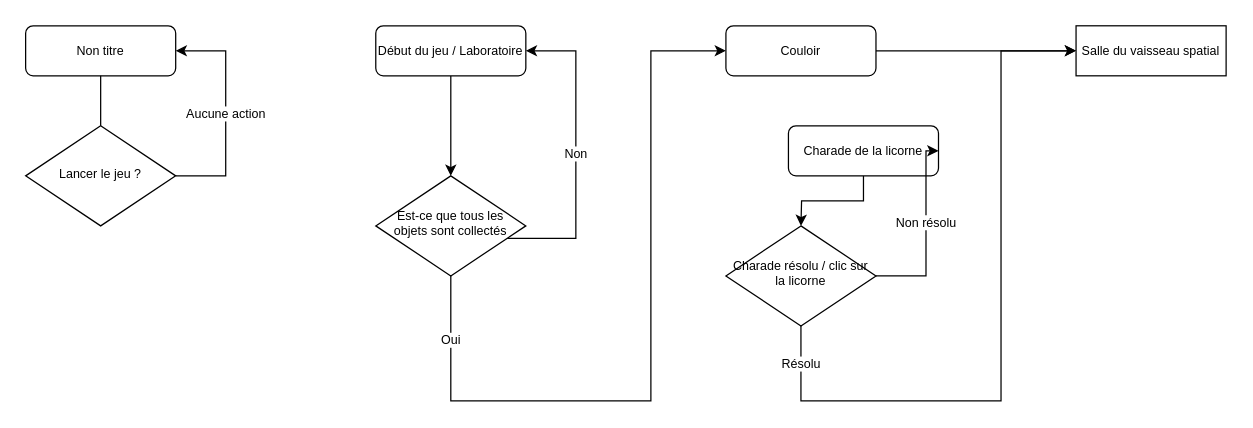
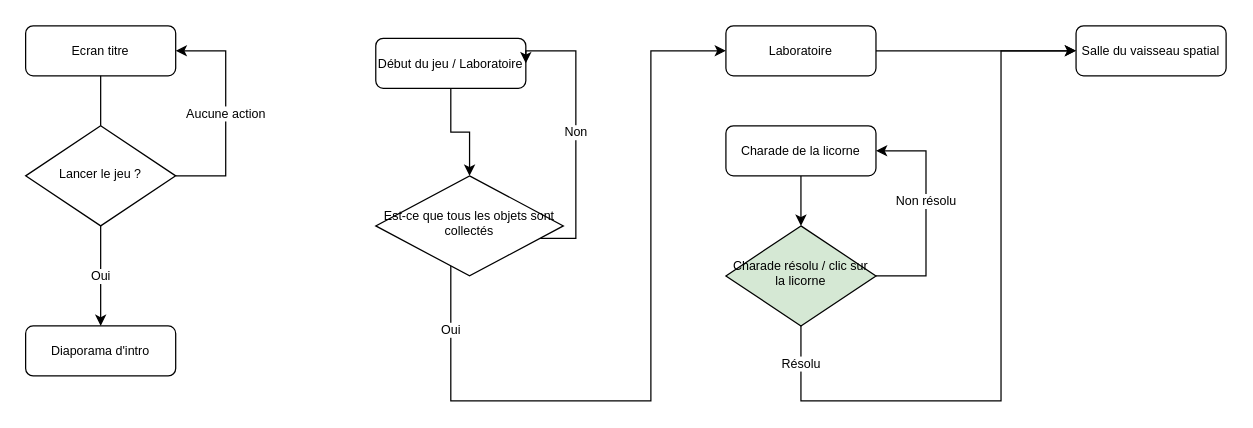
  <mxCell id="0" />
  <mxCell id="1" parent="0" />
- <mxCell id="3" value="Non titre" style="rounded=1;whiteSpace=wrap;html=1;fontSize=10;glass=0;strokeWidth=1;shadow=0;" parent="1" vertex="1"><mxGeometry x="20" y="20" width="120" height="40" as="geometry" /></mxCell>
+ <mxCell id="2" value="Oui" style="edgeStyle=orthogonalEdgeStyle;rounded=0;orthogonalLoop=1;jettySize=auto;html=1;entryX=0.5;entryY=0;entryDx=0;entryDy=0;startArrow=none;fontSize=10;" edge="1" parent="1" source="7" target="4"><mxGeometry relative="1" as="geometry"><Array as="points"><mxPoint x="80" y="200" /><mxPoint x="80" y="200" /></Array></mxGeometry></mxCell>
+ <mxCell id="3" value="Ecran titre" style="rounded=1;whiteSpace=wrap;html=1;fontSize=10;glass=0;strokeWidth=1;shadow=0;" parent="1" vertex="1"><mxGeometry x="20" y="20" width="120" height="40" as="geometry" /></mxCell>
+ <mxCell id="4" value="Diaporama d'intro" style="rounded=1;whiteSpace=wrap;html=1;fontSize=10;glass=0;strokeWidth=1;shadow=0;" vertex="1" parent="1"><mxGeometry x="20" y="260" width="120" height="40" as="geometry" /></mxCell>
  <mxCell id="5" value="" style="edgeStyle=orthogonalEdgeStyle;rounded=0;orthogonalLoop=1;jettySize=auto;html=1;entryX=0.5;entryY=0;entryDx=0;entryDy=0;endArrow=none;fontSize=10;" edge="1" parent="1" source="3" target="7"><mxGeometry relative="1" as="geometry"><mxPoint x="80" y="60" as="sourcePoint" /><mxPoint x="80" y="270" as="targetPoint" /></mxGeometry></mxCell>
  <mxCell id="6" value="Aucune action" style="edgeStyle=orthogonalEdgeStyle;rounded=0;orthogonalLoop=1;jettySize=auto;html=1;entryX=1;entryY=0.5;entryDx=0;entryDy=0;fontSize=10;" edge="1" parent="1" source="7" target="3"><mxGeometry relative="1" as="geometry"><Array as="points"><mxPoint x="180" y="140" /><mxPoint x="180" y="40" /></Array></mxGeometry></mxCell>
  <mxCell id="7" value="Lancer le jeu ?" style="rhombus;whiteSpace=wrap;html=1;shadow=0;fontFamily=Helvetica;fontSize=10;align=center;strokeWidth=1;spacing=6;spacingTop=-4;" vertex="1" parent="1"><mxGeometry x="20" y="100" width="120" height="80" as="geometry" /></mxCell>
  <mxCell id="8" style="edgeStyle=orthogonalEdgeStyle;rounded=0;orthogonalLoop=1;jettySize=auto;html=1;entryX=0.5;entryY=0;entryDx=0;entryDy=0;fontSize=10;" edge="1" parent="1" source="9" target="12"><mxGeometry relative="1" as="geometry" /></mxCell>
- <mxCell id="9" value="Début du jeu / Laboratoire" style="rounded=1;whiteSpace=wrap;html=1;fontSize=10;glass=0;strokeWidth=1;shadow=0;" vertex="1" parent="1"><mxGeometry x="300" y="20" width="120" height="40" as="geometry" /></mxCell>
+ <mxCell id="9" value="Début du jeu / Laboratoire" style="rounded=1;whiteSpace=wrap;html=1;fontSize=10;glass=0;strokeWidth=1;shadow=0;" vertex="1" parent="1"><mxGeometry x="300" y="30" width="120" height="40" as="geometry" /></mxCell>
  <mxCell id="10" value="Non" style="edgeStyle=orthogonalEdgeStyle;rounded=0;orthogonalLoop=1;jettySize=auto;html=1;entryX=1;entryY=0.5;entryDx=0;entryDy=0;fontSize=10;" edge="1" parent="1" source="12" target="9"><mxGeometry relative="1" as="geometry"><Array as="points"><mxPoint x="460" y="190" /><mxPoint x="460" y="40" /></Array></mxGeometry></mxCell>
  <mxCell id="11" value="Oui" style="edgeStyle=orthogonalEdgeStyle;rounded=0;orthogonalLoop=1;jettySize=auto;html=1;fontSize=10;entryX=0;entryY=0.5;entryDx=0;entryDy=0;" edge="1" parent="1" source="12" target="14"><mxGeometry x="-0.831" relative="1" as="geometry"><mxPoint x="360" y="320" as="targetPoint" /><Array as="points"><mxPoint x="360" y="320" /><mxPoint x="520" y="320" /><mxPoint x="520" y="40" /></Array><mxPoint as="offset" /></mxGeometry></mxCell>
- <mxCell id="12" value="Est-ce que tous les objets sont collectés" style="rhombus;whiteSpace=wrap;html=1;shadow=0;fontFamily=Helvetica;fontSize=10;align=center;strokeWidth=1;spacing=6;spacingTop=-4;" vertex="1" parent="1"><mxGeometry x="300" y="140" width="120" height="80" as="geometry" /></mxCell>
+ <mxCell id="12" value="Est-ce que tous les objets sont collectés" style="rhombus;whiteSpace=wrap;html=1;shadow=0;fontFamily=Helvetica;fontSize=10;align=center;strokeWidth=1;spacing=6;spacingTop=-4;" vertex="1" parent="1"><mxGeometry x="300" y="140" width="150" height="80" as="geometry" /></mxCell>
  <mxCell id="13" style="edgeStyle=orthogonalEdgeStyle;rounded=0;orthogonalLoop=1;jettySize=auto;html=1;fontSize=10;" edge="1" parent="1" source="14" target="21"><mxGeometry relative="1" as="geometry"><mxPoint x="640" y="100" as="targetPoint" /></mxGeometry></mxCell>
- <mxCell id="14" value="Couloir" style="rounded=1;whiteSpace=wrap;html=1;fontSize=10;glass=0;strokeWidth=1;shadow=0;" vertex="1" parent="1"><mxGeometry x="580" y="20" width="120" height="40" as="geometry" /></mxCell>
+ <mxCell id="14" value="Laboratoire" style="rounded=1;whiteSpace=wrap;html=1;fontSize=10;glass=0;strokeWidth=1;shadow=0;" vertex="1" parent="1"><mxGeometry x="580" y="20" width="120" height="40" as="geometry" /></mxCell>
  <mxCell id="15" style="edgeStyle=orthogonalEdgeStyle;rounded=0;orthogonalLoop=1;jettySize=auto;html=1;fontSize=10;" edge="1" parent="1" source="16"><mxGeometry relative="1" as="geometry"><mxPoint x="640" y="180" as="targetPoint" /></mxGeometry></mxCell>
- <mxCell id="16" value="Charade de la licorne" style="rounded=1;whiteSpace=wrap;html=1;fontSize=10;glass=0;strokeWidth=1;shadow=0;" vertex="1" parent="1"><mxGeometry x="630" y="100" width="120" height="40" as="geometry" /></mxCell>
+ <mxCell id="16" value="Charade de la licorne" style="rounded=1;whiteSpace=wrap;html=1;fontSize=10;glass=0;strokeWidth=1;shadow=0;" vertex="1" parent="1"><mxGeometry x="580" y="100" width="120" height="40" as="geometry" /></mxCell>
  <mxCell id="17" style="edgeStyle=orthogonalEdgeStyle;rounded=0;orthogonalLoop=1;jettySize=auto;html=1;fontSize=10;entryX=1;entryY=0.5;entryDx=0;entryDy=0;" edge="1" parent="1" source="20" target="16"><mxGeometry relative="1" as="geometry"><mxPoint x="740" y="120" as="targetPoint" /><Array as="points"><mxPoint x="740" y="220" /><mxPoint x="740" y="120" /></Array></mxGeometry></mxCell>
  <mxCell id="18" value="Non résolu" style="edgeLabel;html=1;align=center;verticalAlign=middle;resizable=0;points=[];fontSize=10;" vertex="1" connectable="0" parent="17"><mxGeometry x="0.119" y="1" relative="1" as="geometry"><mxPoint as="offset" /></mxGeometry></mxCell>
  <mxCell id="19" value="Résolu" style="edgeStyle=orthogonalEdgeStyle;rounded=0;orthogonalLoop=1;jettySize=auto;html=1;fontSize=10;" edge="1" parent="1" source="20" target="21"><mxGeometry x="-0.893" relative="1" as="geometry"><mxPoint x="640" y="320" as="targetPoint" /><Array as="points"><mxPoint x="640" y="320" /><mxPoint x="800" y="320" /><mxPoint x="800" y="40" /></Array><mxPoint as="offset" /></mxGeometry></mxCell>
- <mxCell id="20" value="Charade résolu / clic sur la licorne" style="rhombus;whiteSpace=wrap;html=1;shadow=0;fontFamily=Helvetica;fontSize=10;align=center;strokeWidth=1;spacing=6;spacingTop=-4;" vertex="1" parent="1"><mxGeometry x="580" y="180" width="120" height="80" as="geometry" /></mxCell>
- <mxCell id="21" value="Salle du vaisseau spatial" style="whiteSpace=wrap;html=1;fontSize=10;glass=0;strokeWidth=1;shadow=0;rounded=0;" vertex="1" parent="1"><mxGeometry x="860" y="20" width="120" height="40" as="geometry" /></mxCell>
+ <mxCell id="20" value="Charade résolu / clic sur la licorne" style="rhombus;whiteSpace=wrap;html=1;shadow=0;fontFamily=Helvetica;fontSize=10;align=center;strokeWidth=1;spacing=6;spacingTop=-4;fillColor=#d5e8d4;" vertex="1" parent="1"><mxGeometry x="580" y="180" width="120" height="80" as="geometry" /></mxCell>
+ <mxCell id="21" value="Salle du vaisseau spatial" style="rounded=1;whiteSpace=wrap;html=1;fontSize=10;glass=0;strokeWidth=1;shadow=0;" vertex="1" parent="1"><mxGeometry x="860" y="20" width="120" height="40" as="geometry" /></mxCell>
